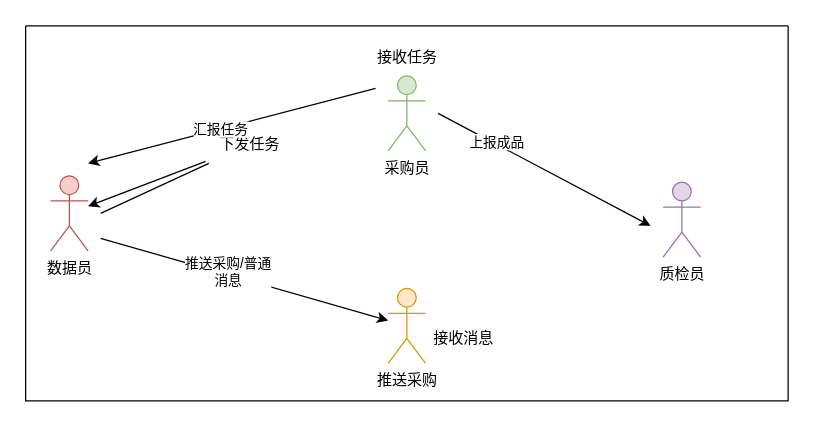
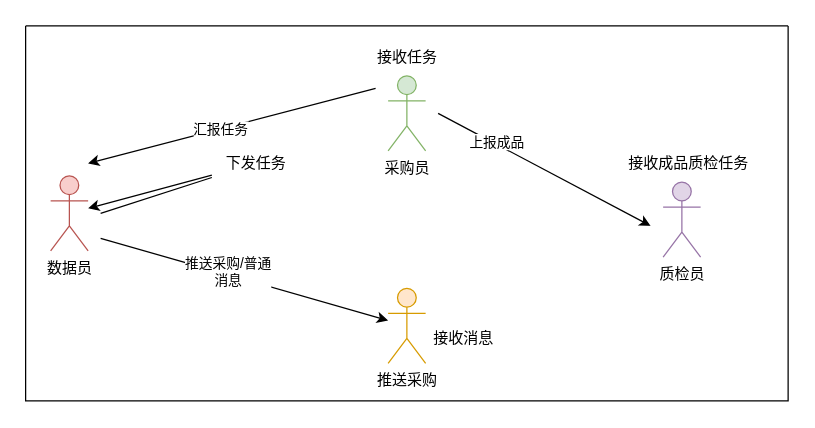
  <mxCell id="0" />
  <mxCell id="1" parent="0" />
  <mxCell id="2" value="数据员" style="shape=umlActor;verticalLabelPosition=bottom;verticalAlign=top;html=1;outlineConnect=0;fillColor=#f8cecc;strokeColor=#b85450;" vertex="1" parent="1"><mxGeometry x="40" y="140" width="30" height="60" as="geometry" /></mxCell>
  <mxCell id="3" value="采购员" style="shape=umlActor;verticalLabelPosition=bottom;verticalAlign=top;html=1;outlineConnect=0;fillColor=#d5e8d4;strokeColor=#82b366;" vertex="1" parent="1"><mxGeometry x="310" y="60" width="30" height="60" as="geometry" /></mxCell>
  <mxCell id="4" value="推送采购" style="shape=umlActor;verticalLabelPosition=bottom;verticalAlign=top;html=1;outlineConnect=0;fillColor=#ffe6cc;strokeColor=#d79b00;" vertex="1" parent="1"><mxGeometry x="310" y="230" width="30" height="60" as="geometry" /></mxCell>
  <mxCell id="5" value="" style="endArrow=classic;html=1;rounded=0;startArrow=none;" edge="1" parent="1" source="7" target="2"><mxGeometry width="50" height="50" relative="1" as="geometry"><mxPoint x="80" y="170" as="sourcePoint" /><mxPoint x="270" y="190" as="targetPoint" /></mxGeometry></mxCell>
  <mxCell id="6" value="" style="endArrow=none;html=1;rounded=0;" edge="1" parent="1" target="7"><mxGeometry width="50" height="50" relative="1" as="geometry"><mxPoint x="80" y="170" as="sourcePoint" /><mxPoint x="310" y="95" as="targetPoint" /></mxGeometry></mxCell>
- <mxCell id="7" value="下发任务" style="text;html=1;align=center;verticalAlign=middle;resizable=0;points=[];autosize=1;strokeColor=none;fillColor=none;" vertex="1" parent="1"><mxGeometry x="164" y="100" width="70" height="30" as="geometry" /></mxCell>
+ <mxCell id="7" value="下发任务" style="text;html=1;align=center;verticalAlign=middle;resizable=0;points=[];autosize=1;strokeColor=none;fillColor=none;" vertex="1" parent="1"><mxGeometry x="169" y="115" width="70" height="30" as="geometry" /></mxCell>
  <mxCell id="8" value="" style="endArrow=classic;html=1;rounded=0;" edge="1" parent="1" target="4"><mxGeometry width="50" height="50" relative="1" as="geometry"><mxPoint x="80" y="190" as="sourcePoint" /><mxPoint x="270" y="190" as="targetPoint" /><Array as="points" /></mxGeometry></mxCell>
  <mxCell id="9" value="推送采购/普通&lt;br&gt;消息" style="edgeLabel;html=1;align=center;verticalAlign=middle;resizable=0;points=[];" vertex="1" connectable="0" parent="8"><mxGeometry x="-0.124" y="2" relative="1" as="geometry"><mxPoint as="offset" /></mxGeometry></mxCell>
  <mxCell id="10" value="接收任务" style="text;html=1;align=center;verticalAlign=middle;resizable=0;points=[];autosize=1;strokeColor=none;fillColor=none;" vertex="1" parent="1"><mxGeometry x="290" y="30" width="70" height="30" as="geometry" /></mxCell>
  <mxCell id="11" value="接收消息" style="text;html=1;align=center;verticalAlign=middle;resizable=0;points=[];autosize=1;strokeColor=none;fillColor=none;" vertex="1" parent="1"><mxGeometry x="335" y="255" width="70" height="30" as="geometry" /></mxCell>
  <mxCell id="12" value="质检员" style="shape=umlActor;verticalLabelPosition=bottom;verticalAlign=top;html=1;outlineConnect=0;fillColor=#e1d5e7;strokeColor=#9673a6;" vertex="1" parent="1"><mxGeometry x="530" y="145" width="30" height="60" as="geometry" /></mxCell>
  <mxCell id="13" value="" style="endArrow=classic;html=1;rounded=0;" edge="1" parent="1"><mxGeometry width="50" height="50" relative="1" as="geometry"><mxPoint x="350" y="90" as="sourcePoint" /><mxPoint x="520" y="180" as="targetPoint" /></mxGeometry></mxCell>
  <mxCell id="14" value="上报成品" style="edgeLabel;html=1;align=center;verticalAlign=middle;resizable=0;points=[];" vertex="1" connectable="0" parent="13"><mxGeometry x="-0.467" y="2" relative="1" as="geometry"><mxPoint as="offset" /></mxGeometry></mxCell>
+ <mxCell id="15" value="接收成品质检任务" style="text;html=1;align=center;verticalAlign=middle;resizable=0;points=[];autosize=1;strokeColor=none;fillColor=none;" vertex="1" parent="1"><mxGeometry x="490" y="115" width="120" height="30" as="geometry" /></mxCell>
  <mxCell id="16" value="" style="endArrow=classic;html=1;rounded=0;" edge="1" parent="1"><mxGeometry width="50" height="50" relative="1" as="geometry"><mxPoint x="300" y="70" as="sourcePoint" /><mxPoint x="70" y="130" as="targetPoint" /></mxGeometry></mxCell>
  <mxCell id="17" value="汇报任务" style="edgeLabel;html=1;align=center;verticalAlign=middle;resizable=0;points=[];" vertex="1" connectable="0" parent="16"><mxGeometry x="0.084" relative="1" as="geometry"><mxPoint as="offset" /></mxGeometry></mxCell>
  <mxCell id="18" value="" style="swimlane;startSize=0;" vertex="1" parent="1"><mxGeometry x="20" y="20" width="610" height="300" as="geometry" /></mxCell>
